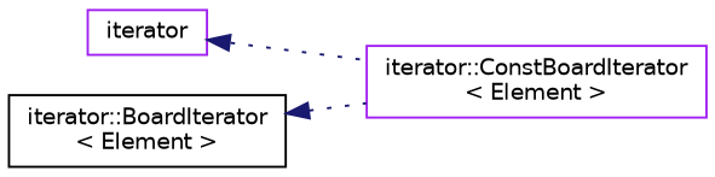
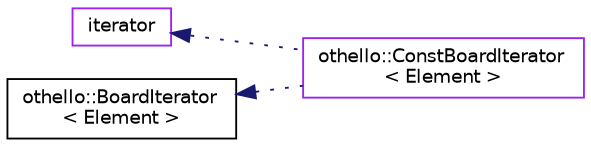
  digraph {
    rankdir=LR
    node [color=purple fillcolor=white fontname=Helvetica fontsize=10 shape=record style=filled]
    edge [color=midnightblue dir=back fontname=Helvetica fontsize=10 labelfontname=Helvetica labelfontsize=10 style=dotted]
    n1 [height=0.2 label=iterator width=0.4]
-   n2 [height=0.2 label="iterator::ConstBoardIterator\l\< Element \>" width=0.4]
-   n3 [color=black height=0.2 label="iterator::BoardIterator\l\< Element \>" width=0.4]
+   n2 [height=0.2 label="othello::ConstBoardIterator\l\< Element \>" width=0.4]
+   n3 [color=black height=0.2 label="othello::BoardIterator\l\< Element \>" width=0.4]
    n1 -> n2
    n3 -> n2
  }
